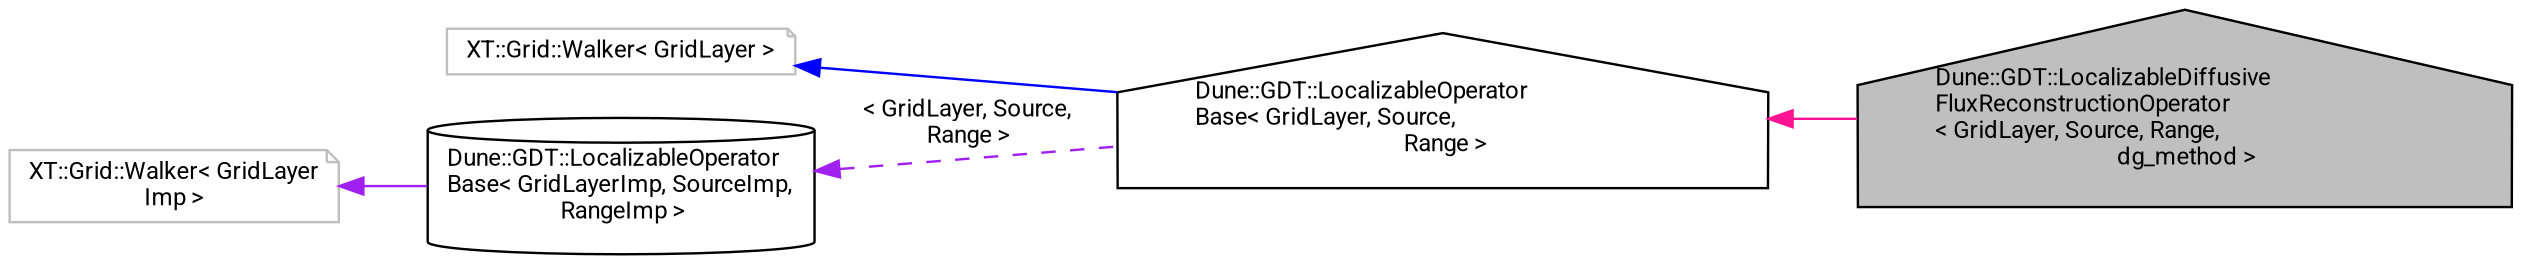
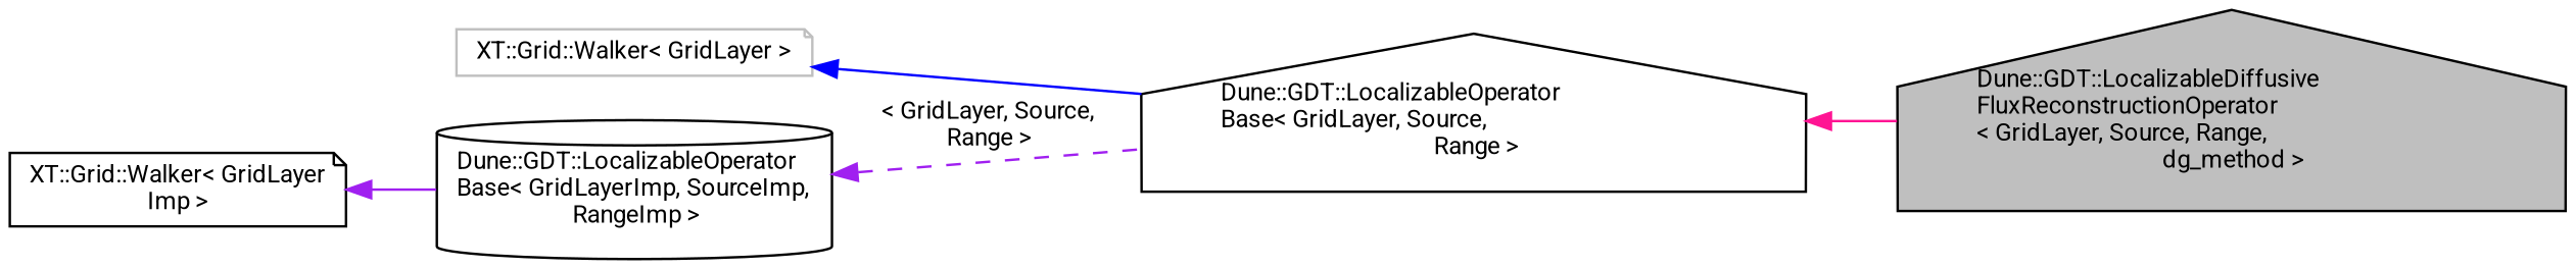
  digraph {
    rankdir=LR
    fontname=Roboto
    node [color=black fillcolor=white fontname=Roboto fontsize=10 shape=house style=filled]
    edge [color=purple dir=back fontname=Roboto fontsize=10 labelfontname=Helvetica labelfontsize=10 style=solid]
    n1 [fillcolor=grey75 fontcolor=black height=0.2 label="Dune::GDT::LocalizableDiffusive\lFluxReconstructionOperator\l\< GridLayer, Source, Range,\l dg_method \>" width=0.4]
    n2 [height=0.2 label="Dune::GDT::LocalizableOperator\lBase\< GridLayer, Source,\l Range \>" width=0.4]
    n3 [color=grey75 height=0.2 label="XT::Grid::Walker\< GridLayer \>" shape=note width=0.4]
    n4 [height=0.2 label="Dune::GDT::LocalizableOperator\lBase\< GridLayerImp, SourceImp,\l RangeImp \>" shape=cylinder width=0.4]
-   n5 [color=grey75 height=0.2 label="XT::Grid::Walker\< GridLayer\lImp \>" shape=note width=0.4]
+   n5 [height=0.2 label="XT::Grid::Walker\< GridLayer\lImp \>" shape=note width=0.4]
    n2 -> n1 [color=deeppink]
    n3 -> n2 [color=blue]
    n4 -> n2 [label=" \< GridLayer, Source,\l Range \>" style=dashed]
    n5 -> n4
  }
